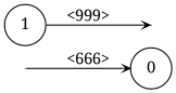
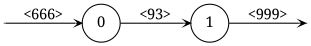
  digraph {
    rankdir=LR
    vcsn_context="lao, z"
    fontname="Noto Serif"
    node [shape=point fontname="Noto Serif"]
    edge [arrowhead=vee arrowsize=.6 fontname="Noto Serif"]
    I0 [width=0]
    F1 [width=0]
    0 [shape=circle style=rounded width=0.5]
    1 [shape=circle style=rounded width=0.5]
    subgraph sub_1 {
      I0
      F1
    }
    subgraph sub_2 {
      0
      1
    }
    I0 -> 0 [label="<666>"]
+   0 -> 1 [label="<93>"]
    1 -> F1 [label="<999>"]
  }
